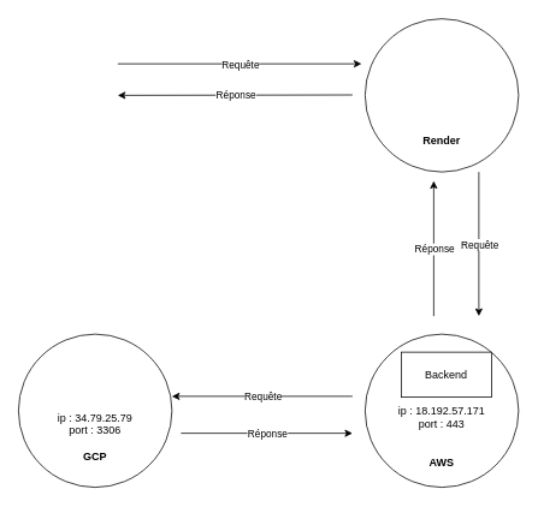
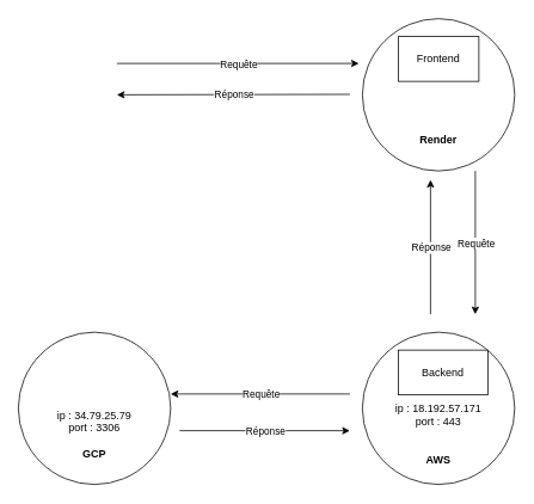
  <mxCell id="0" />
  <mxCell id="1" parent="0" />
  <mxCell id="2" value="&lt;b&gt;&lt;br&gt;&lt;br&gt;&lt;br&gt;&lt;br&gt;&lt;br&gt;&lt;br&gt;&lt;br&gt;Render&lt;br&gt;&lt;/b&gt;" style="ellipse;whiteSpace=wrap;html=1;aspect=fixed;" vertex="1" parent="1"><mxGeometry x="404" y="20" width="170" height="170" as="geometry" /></mxCell>
  <mxCell id="3" value="&lt;br&gt;&lt;br&gt;&lt;br&gt;&lt;br&gt;ip : 34.79.25.79&lt;br&gt;port : 3306&lt;br&gt;&lt;br&gt;&lt;b&gt;GCP&lt;/b&gt;" style="ellipse;whiteSpace=wrap;html=1;aspect=fixed;" vertex="1" parent="1"><mxGeometry x="20" y="370" width="170" height="170" as="geometry" /></mxCell>
+ <mxCell id="4" value="Frontend" style="rounded=0;whiteSpace=wrap;html=1;" vertex="1" parent="1"><mxGeometry x="444" y="40" width="90" height="50" as="geometry" /></mxCell>
  <mxCell id="5" value="&lt;br&gt;&lt;br&gt;&lt;br&gt;&lt;br&gt;ip : 18.192.57.171&lt;br&gt;port : 443&lt;br&gt;&lt;br&gt;&lt;br&gt;&lt;b&gt;AWS&lt;/b&gt;" style="ellipse;whiteSpace=wrap;html=1;aspect=fixed;" vertex="1" parent="1"><mxGeometry x="404" y="370" width="170" height="170" as="geometry" /></mxCell>
  <mxCell id="6" value="Backend" style="rounded=0;whiteSpace=wrap;html=1;" vertex="1" parent="1"><mxGeometry x="444" y="390" width="100" height="50" as="geometry" /></mxCell>
  <mxCell id="7" value="" style="endArrow=classic;html=1;rounded=0;" edge="1" parent="1"><mxGeometry relative="1" as="geometry"><mxPoint x="130" y="70" as="sourcePoint" /><mxPoint x="400" y="70" as="targetPoint" /></mxGeometry></mxCell>
  <mxCell id="8" value="Requête" style="edgeLabel;resizable=0;html=1;align=center;verticalAlign=middle;" connectable="0" vertex="1" parent="7"><mxGeometry relative="1" as="geometry" /></mxCell>
  <mxCell id="9" value="" style="endArrow=classic;html=1;rounded=0;" edge="1" parent="1"><mxGeometry relative="1" as="geometry"><mxPoint x="390" y="104.5" as="sourcePoint" /><mxPoint x="130" y="105" as="targetPoint" /></mxGeometry></mxCell>
  <mxCell id="10" value="Réponse" style="edgeLabel;resizable=0;html=1;align=center;verticalAlign=middle;" connectable="0" vertex="1" parent="9"><mxGeometry relative="1" as="geometry" /></mxCell>
  <mxCell id="11" value="" style="endArrow=classic;html=1;rounded=0;" edge="1" parent="1"><mxGeometry relative="1" as="geometry"><mxPoint x="530" y="190" as="sourcePoint" /><mxPoint x="530" y="350" as="targetPoint" /></mxGeometry></mxCell>
  <mxCell id="12" value="Requête" style="edgeLabel;resizable=0;html=1;align=center;verticalAlign=middle;" connectable="0" vertex="1" parent="11"><mxGeometry relative="1" as="geometry" /></mxCell>
  <mxCell id="13" value="" style="endArrow=classic;html=1;rounded=0;" edge="1" parent="1"><mxGeometry relative="1" as="geometry"><mxPoint x="390" y="439" as="sourcePoint" /><mxPoint x="190" y="439" as="targetPoint" /></mxGeometry></mxCell>
  <mxCell id="14" value="Requête" style="edgeLabel;resizable=0;html=1;align=center;verticalAlign=middle;" connectable="0" vertex="1" parent="13"><mxGeometry relative="1" as="geometry" /></mxCell>
  <mxCell id="15" value="" style="endArrow=classic;html=1;rounded=0;" edge="1" parent="1"><mxGeometry relative="1" as="geometry"><mxPoint x="480" y="350" as="sourcePoint" /><mxPoint x="480" y="200" as="targetPoint" /></mxGeometry></mxCell>
  <mxCell id="16" value="Réponse" style="edgeLabel;resizable=0;html=1;align=center;verticalAlign=middle;" connectable="0" vertex="1" parent="15"><mxGeometry relative="1" as="geometry" /></mxCell>
  <mxCell id="17" value="" style="endArrow=classic;html=1;rounded=0;" edge="1" parent="1"><mxGeometry relative="1" as="geometry"><mxPoint x="200" y="480" as="sourcePoint" /><mxPoint x="390" y="480" as="targetPoint" /></mxGeometry></mxCell>
  <mxCell id="18" value="Réponse" style="edgeLabel;resizable=0;html=1;align=center;verticalAlign=middle;" connectable="0" vertex="1" parent="17"><mxGeometry relative="1" as="geometry" /></mxCell>
